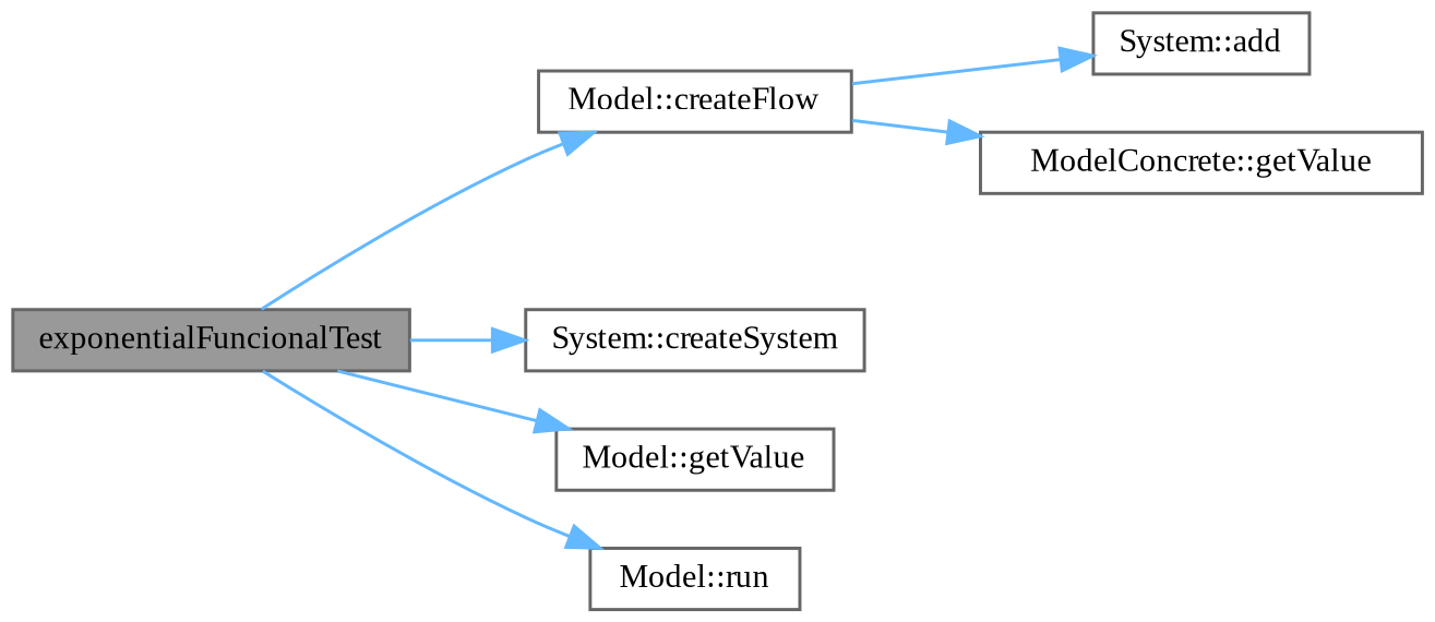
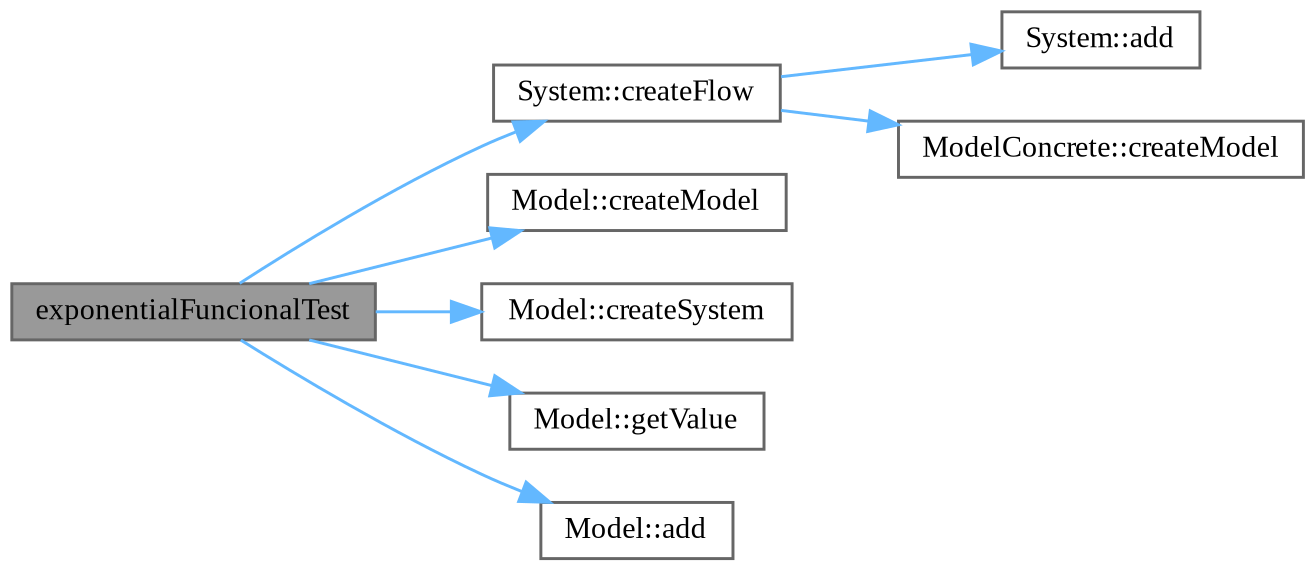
  digraph {
    fontname="Liberation Serif"
    rankdir=LR
    node [color=grey40 fillcolor=white fontname="Liberation Serif" fontsize=10 shape=box style=filled]
    edge [color=steelblue1 fontname="Liberation Serif" fontsize=10 labelfontname=Helvetica labelfontsize=10 style=solid]
    n1 [color=gray40 fillcolor=grey60 fontcolor=black height=0.2 label=exponentialFuncionalTest width=0.4]
-   n2 [height=0.2 label="Model::createFlow" width=0.4]
-   n4 [height=0.2 label="System::createSystem" width=0.4]
+   n2 [height=0.2 label="System::createFlow" width=0.4]
+   n3 [height=0.2 label="Model::createModel" width=0.4]
+   n4 [height=0.2 label="Model::createSystem" width=0.4]
    n5 [height=0.2 label="Model::getValue" width=0.4]
-   n6 [height=0.2 label="Model::run" width=0.4]
+   n6 [height=0.2 label="Model::add" width=0.4]
    n7 [height=0.2 label="System::add" width=0.4]
-   n8 [height=0.2 label="ModelConcrete::getValue" width=0.4]
+   n8 [height=0.2 label="ModelConcrete::createModel" width=0.4]
    n1 -> n2
+   n1 -> n3
    n1 -> n4
    n1 -> n5
    n1 -> n6
    n2 -> n7
    n2 -> n8
  }
